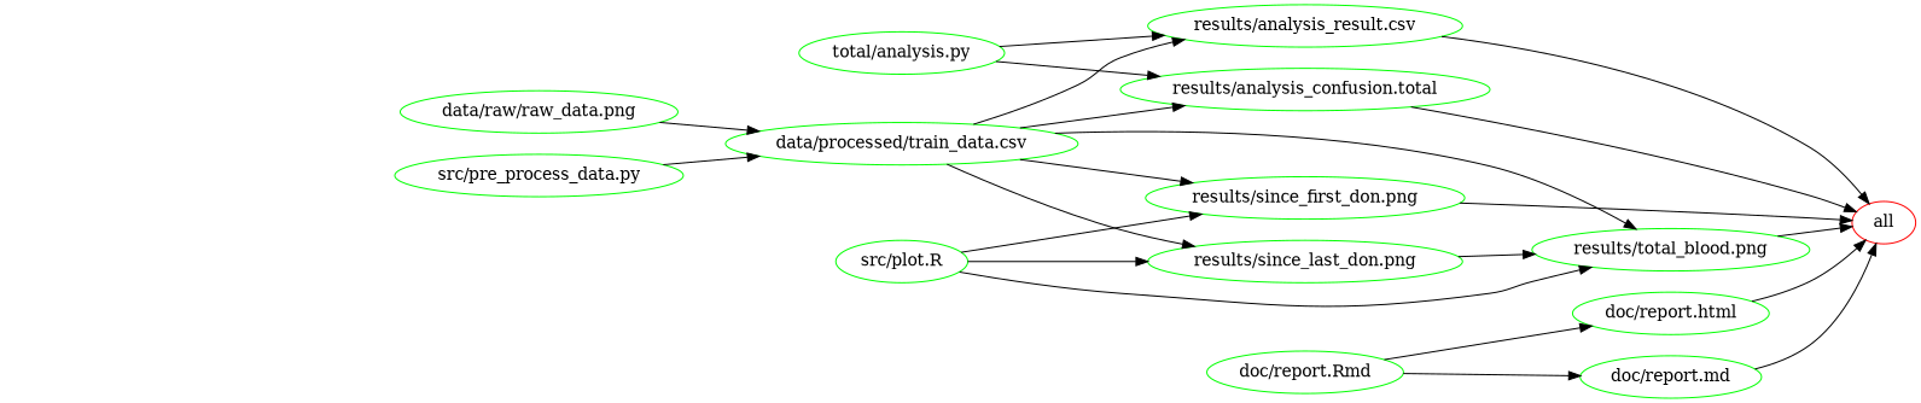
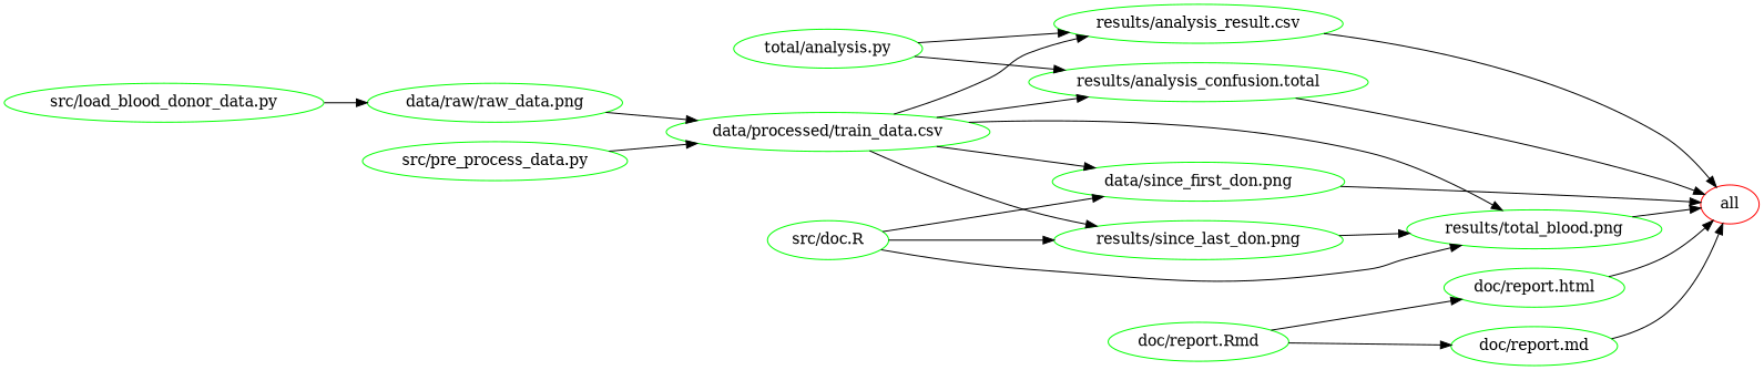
  digraph {
    rankdir=LR
    node [color=green]
    n1 [color=red label=all]
    n2 [label="data/processed/train_data.csv"]
    n3 [label="results/analysis_confusion.total"]
    n4 [label="results/analysis_result.csv"]
-   n5 [label="results/since_first_don.png"]
+   n5 [label="data/since_first_don.png"]
    n6 [label="results/since_last_don.png"]
    n7 [label="results/total_blood.png"]
    n8 [label="data/raw/raw_data.png"]
    n9 [label="doc/report.Rmd"]
    n10 [label="doc/report.html"]
    n11 [label="doc/report.md"]
    n12 [label="total/analysis.py"]
-   n14 [label="src/plot.R"]
+   n13 [label="src/load_blood_donor_data.py"]
+   n14 [label="src/doc.R"]
    n15 [label="src/pre_process_data.py"]
    n2 -> n3
    n2 -> n4
    n2 -> n5
    n2 -> n6
    n2 -> n7
    n3 -> n1
    n4 -> n1
    n5 -> n1
    n6 -> n7
    n7 -> n1
    n8 -> n2
    n9 -> n10
    n9 -> n11
    n10 -> n1
    n11 -> n1
    n12 -> n3
    n12 -> n4
+   n13 -> n8
    n14 -> n5
    n14 -> n6
    n14 -> n7
    n15 -> n2
  }
